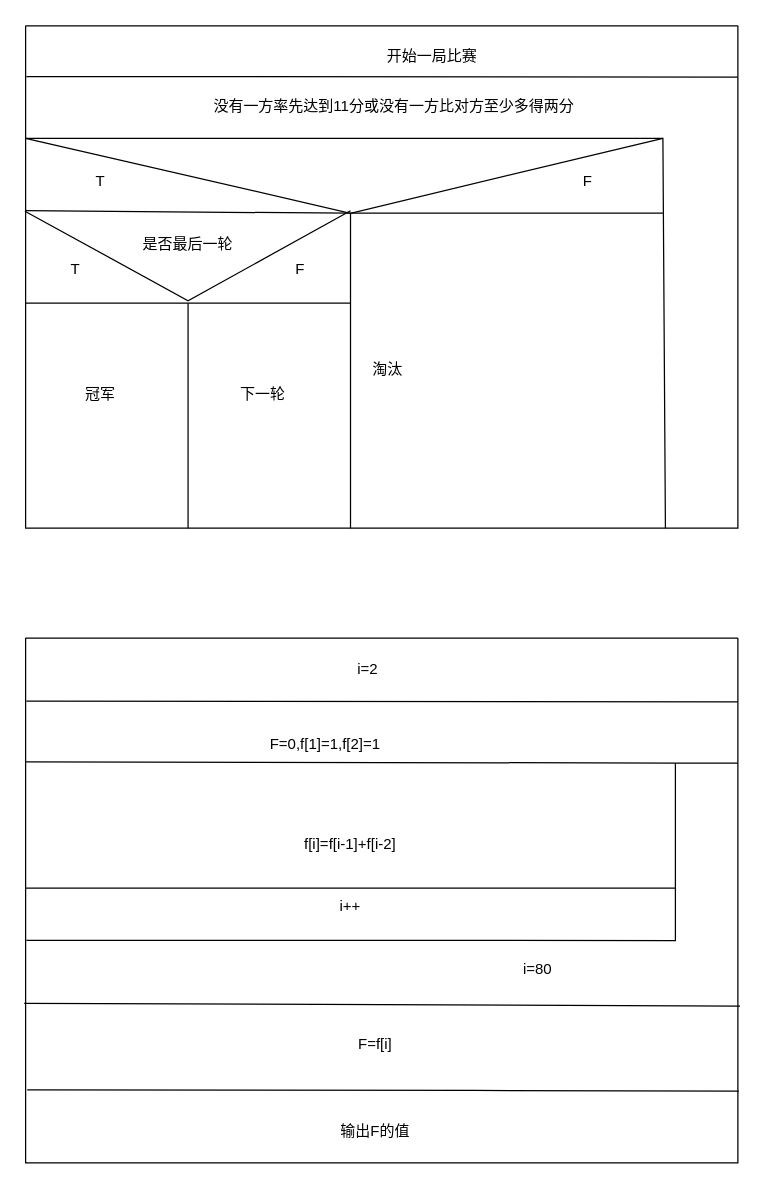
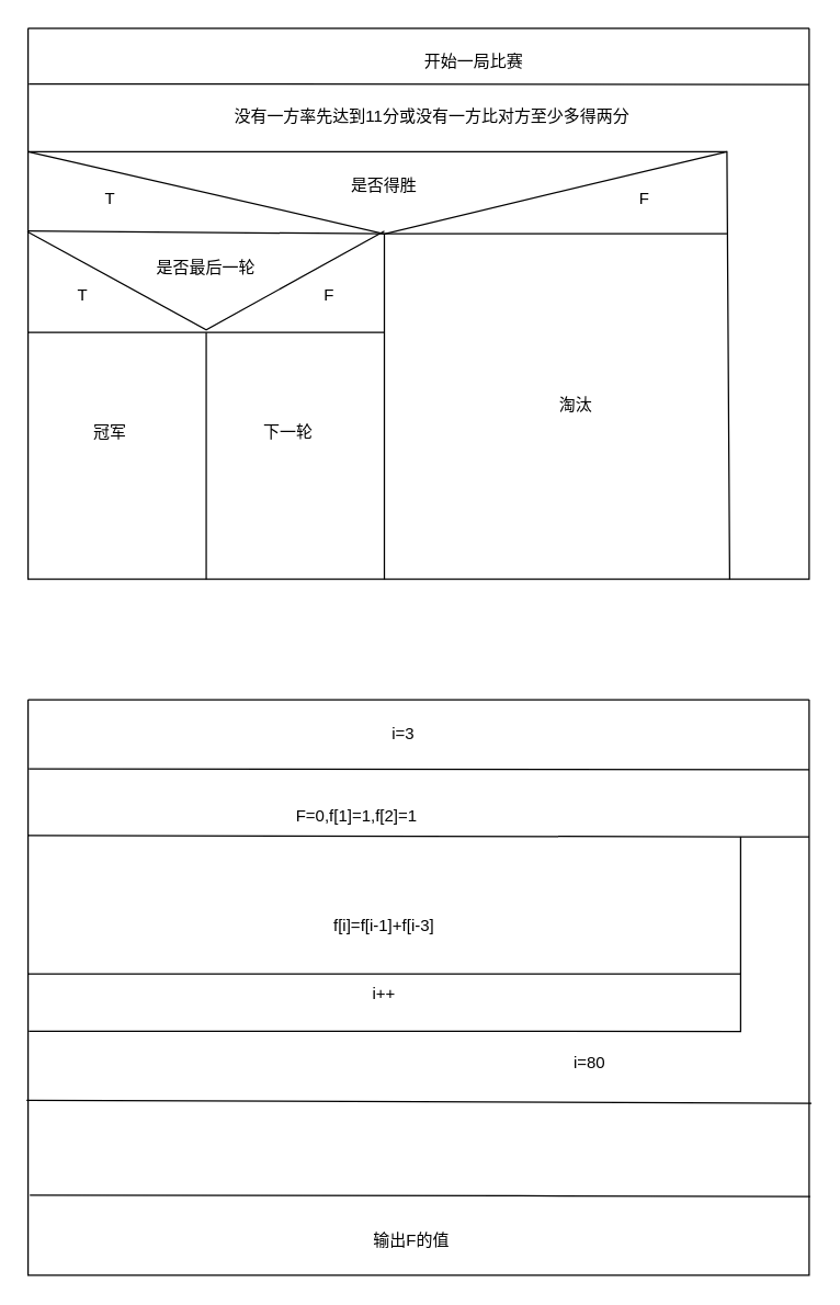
  <mxCell id="0" />
  <mxCell id="1" parent="0" />
  <mxCell id="2" value="" style="swimlane;startSize=0;" vertex="1" parent="1"><mxGeometry x="20" y="20" width="570" height="402" as="geometry" /></mxCell>
  <mxCell id="3" value="没有一方率先达到11分或没有一方比对方至少多得两分" style="text;html=1;strokeColor=none;fillColor=none;align=center;verticalAlign=middle;whiteSpace=wrap;rounded=0;" vertex="1" parent="2"><mxGeometry x="90" y="50" width="410" height="30" as="geometry" /></mxCell>
  <mxCell id="4" value="" style="endArrow=none;html=1;rounded=0;" edge="1" parent="2"><mxGeometry width="50" height="50" relative="1" as="geometry"><mxPoint y="90" as="sourcePoint" /><mxPoint x="510" y="90" as="targetPoint" /><Array as="points"><mxPoint x="260" y="150" /></Array></mxGeometry></mxCell>
+ <mxCell id="5" value="是否得胜" style="text;html=1;strokeColor=none;fillColor=none;align=center;verticalAlign=middle;whiteSpace=wrap;rounded=0;" vertex="1" parent="2"><mxGeometry x="230" y="100" width="60" height="30" as="geometry" /></mxCell>
  <mxCell id="6" value="" style="endArrow=none;html=1;rounded=0;exitX=0;exitY=0.368;exitDx=0;exitDy=0;exitPerimeter=0;" edge="1" parent="2" source="2"><mxGeometry width="50" height="50" relative="1" as="geometry"><mxPoint x="210" y="220" as="sourcePoint" /><mxPoint x="510" y="150" as="targetPoint" /><Array as="points"><mxPoint x="260" y="150" /></Array></mxGeometry></mxCell>
  <mxCell id="7" value="T" style="text;html=1;strokeColor=none;fillColor=none;align=center;verticalAlign=middle;whiteSpace=wrap;rounded=0;" vertex="1" parent="2"><mxGeometry x="30" y="110" width="60" height="30" as="geometry" /></mxCell>
  <mxCell id="8" value="F" style="text;html=1;strokeColor=none;fillColor=none;align=center;verticalAlign=middle;whiteSpace=wrap;rounded=0;" vertex="1" parent="2"><mxGeometry x="420" y="110" width="60" height="30" as="geometry" /></mxCell>
- <mxCell id="9" value="淘汰" style="text;html=1;strokeColor=none;fillColor=none;align=center;verticalAlign=middle;whiteSpace=wrap;rounded=0;" vertex="1" parent="2"><mxGeometry x="260" y="260" width="60" height="30" as="geometry" /></mxCell>
+ <mxCell id="9" value="淘汰" style="text;html=1;strokeColor=none;fillColor=none;align=center;verticalAlign=middle;whiteSpace=wrap;rounded=0;" vertex="1" parent="2"><mxGeometry x="370" y="260" width="60" height="30" as="geometry" /></mxCell>
  <mxCell id="10" value="" style="endArrow=none;html=1;rounded=0;exitX=-0.001;exitY=0.369;exitDx=0;exitDy=0;exitPerimeter=0;" edge="1" parent="2" source="2"><mxGeometry width="50" height="50" relative="1" as="geometry"><mxPoint x="100" y="260" as="sourcePoint" /><mxPoint x="260" y="148" as="targetPoint" /><Array as="points"><mxPoint x="130" y="220" /></Array></mxGeometry></mxCell>
  <mxCell id="11" value="是否最后一轮" style="text;html=1;strokeColor=none;fillColor=none;align=center;verticalAlign=middle;whiteSpace=wrap;rounded=0;" vertex="1" parent="2"><mxGeometry x="80" y="160" width="100" height="30" as="geometry" /></mxCell>
  <mxCell id="12" value="T" style="text;html=1;strokeColor=none;fillColor=none;align=center;verticalAlign=middle;whiteSpace=wrap;rounded=0;" vertex="1" parent="2"><mxGeometry x="10" y="180" width="60" height="30" as="geometry" /></mxCell>
  <mxCell id="13" value="F" style="text;html=1;strokeColor=none;fillColor=none;align=center;verticalAlign=middle;whiteSpace=wrap;rounded=0;" vertex="1" parent="2"><mxGeometry x="190" y="180" width="60" height="30" as="geometry" /></mxCell>
  <mxCell id="14" value="冠军" style="text;html=1;strokeColor=none;fillColor=none;align=center;verticalAlign=middle;whiteSpace=wrap;rounded=0;" vertex="1" parent="2"><mxGeometry x="30" y="280" width="60" height="30" as="geometry" /></mxCell>
  <mxCell id="15" value="下一轮" style="text;html=1;strokeColor=none;fillColor=none;align=center;verticalAlign=middle;whiteSpace=wrap;rounded=0;" vertex="1" parent="2"><mxGeometry x="160" y="280" width="60" height="30" as="geometry" /></mxCell>
  <mxCell id="16" style="edgeStyle=orthogonalEdgeStyle;rounded=0;orthogonalLoop=1;jettySize=auto;html=1;exitX=0.5;exitY=1;exitDx=0;exitDy=0;" edge="1" parent="2" source="8" target="8"><mxGeometry relative="1" as="geometry" /></mxCell>
  <mxCell id="17" value="开始一局比赛" style="text;html=1;strokeColor=none;fillColor=none;align=center;verticalAlign=middle;whiteSpace=wrap;rounded=0;" vertex="1" parent="2"><mxGeometry x="277.5" y="10" width="95" height="30" as="geometry" /></mxCell>
  <mxCell id="18" value="" style="endArrow=none;html=1;rounded=0;" edge="1" parent="1"><mxGeometry width="50" height="50" relative="1" as="geometry"><mxPoint x="20" y="110" as="sourcePoint" /><mxPoint x="532" y="422" as="targetPoint" /><Array as="points"><mxPoint x="530" y="110" /></Array></mxGeometry></mxCell>
  <mxCell id="19" value="" style="endArrow=none;html=1;rounded=0;" edge="1" parent="1"><mxGeometry width="50" height="50" relative="1" as="geometry"><mxPoint x="280" y="422" as="sourcePoint" /><mxPoint x="280" y="170" as="targetPoint" /></mxGeometry></mxCell>
  <mxCell id="20" value="" style="endArrow=none;html=1;rounded=0;" edge="1" parent="1"><mxGeometry width="50" height="50" relative="1" as="geometry"><mxPoint x="20" y="242" as="sourcePoint" /><mxPoint x="280" y="242" as="targetPoint" /><Array as="points"><mxPoint x="150" y="242" /></Array></mxGeometry></mxCell>
  <mxCell id="21" value="" style="endArrow=none;html=1;rounded=0;" edge="1" parent="1"><mxGeometry width="50" height="50" relative="1" as="geometry"><mxPoint x="150" y="242" as="sourcePoint" /><mxPoint x="150" y="422" as="targetPoint" /></mxGeometry></mxCell>
  <mxCell id="22" value="" style="swimlane;startSize=0;" vertex="1" parent="1"><mxGeometry x="20" y="510" width="570" height="420" as="geometry" /></mxCell>
  <mxCell id="23" value="i=80" style="text;html=1;strokeColor=none;fillColor=none;align=center;verticalAlign=middle;whiteSpace=wrap;rounded=0;" vertex="1" parent="22"><mxGeometry x="380" y="250" width="60" height="30" as="geometry" /></mxCell>
- <mxCell id="24" value="i=2" style="text;html=1;strokeColor=none;fillColor=none;align=center;verticalAlign=middle;whiteSpace=wrap;rounded=0;" vertex="1" parent="22"><mxGeometry x="244" y="10" width="60" height="30" as="geometry" /></mxCell>
+ <mxCell id="24" value="i=3" style="text;html=1;strokeColor=none;fillColor=none;align=center;verticalAlign=middle;whiteSpace=wrap;rounded=0;" vertex="1" parent="22"><mxGeometry x="244" y="10" width="60" height="30" as="geometry" /></mxCell>
  <mxCell id="25" value="输出F的值" style="text;html=1;strokeColor=none;fillColor=none;align=center;verticalAlign=middle;whiteSpace=wrap;rounded=0;" vertex="1" parent="22"><mxGeometry x="250" y="380" width="60" height="30" as="geometry" /></mxCell>
  <mxCell id="26" value="" style="endArrow=none;html=1;rounded=0;" edge="1" parent="22"><mxGeometry width="50" height="50" relative="1" as="geometry"><mxPoint y="200" as="sourcePoint" /><mxPoint x="520" y="200" as="targetPoint" /></mxGeometry></mxCell>
  <mxCell id="27" value="i++" style="text;html=1;strokeColor=none;fillColor=none;align=center;verticalAlign=middle;whiteSpace=wrap;rounded=0;" vertex="1" parent="22"><mxGeometry x="230" y="200" width="60" height="30" as="geometry" /></mxCell>
  <mxCell id="28" value="F=0,f[1]=1,f[2]=1" style="text;html=1;strokeColor=none;fillColor=none;align=center;verticalAlign=middle;whiteSpace=wrap;rounded=0;" vertex="1" parent="22"><mxGeometry x="210" y="70" width="60" height="30" as="geometry" /></mxCell>
- <mxCell id="29" value="f[i]=f[i-1]+f[i-2]" style="text;html=1;strokeColor=none;fillColor=none;align=center;verticalAlign=middle;whiteSpace=wrap;rounded=0;" vertex="1" parent="22"><mxGeometry x="180" y="150" width="160" height="30" as="geometry" /></mxCell>
- <mxCell id="30" value="F=f[i]" style="text;html=1;strokeColor=none;fillColor=none;align=center;verticalAlign=middle;whiteSpace=wrap;rounded=0;" vertex="1" parent="22"><mxGeometry x="250" y="310" width="60" height="30" as="geometry" /></mxCell>
+ <mxCell id="29" value="f[i]=f[i-1]+f[i-3]" style="text;html=1;strokeColor=none;fillColor=none;align=center;verticalAlign=middle;whiteSpace=wrap;rounded=0;" vertex="1" parent="22"><mxGeometry x="180" y="150" width="160" height="30" as="geometry" /></mxCell>
  <mxCell id="31" value="" style="endArrow=none;html=1;rounded=0;exitX=0.001;exitY=0.576;exitDx=0;exitDy=0;exitPerimeter=0;" edge="1" parent="1" source="22"><mxGeometry width="50" height="50" relative="1" as="geometry"><mxPoint x="20" y="820" as="sourcePoint" /><mxPoint x="540" y="610" as="targetPoint" /><Array as="points"><mxPoint x="540" y="752" /><mxPoint x="540" y="710" /></Array></mxGeometry></mxCell>
  <mxCell id="32" value="" style="endArrow=none;html=1;rounded=0;exitX=0.001;exitY=0.101;exitDx=0;exitDy=0;exitPerimeter=0;" edge="1" parent="1" source="2"><mxGeometry width="50" height="50" relative="1" as="geometry"><mxPoint x="270" y="190" as="sourcePoint" /><mxPoint x="590" y="61" as="targetPoint" /></mxGeometry></mxCell>
  <mxCell id="33" value="" style="endArrow=none;html=1;rounded=0;exitX=0.001;exitY=0.12;exitDx=0;exitDy=0;exitPerimeter=0;" edge="1" parent="1" source="22"><mxGeometry width="50" height="50" relative="1" as="geometry"><mxPoint x="160" y="620" as="sourcePoint" /><mxPoint x="590" y="561" as="targetPoint" /></mxGeometry></mxCell>
  <mxCell id="34" value="" style="endArrow=none;html=1;rounded=0;exitX=0.004;exitY=0.861;exitDx=0;exitDy=0;exitPerimeter=0;entryX=1.003;entryY=0.863;entryDx=0;entryDy=0;entryPerimeter=0;" edge="1" parent="1"><mxGeometry width="50" height="50" relative="1" as="geometry"><mxPoint x="21.28" y="871.62" as="sourcePoint" /><mxPoint x="590.71" y="872.46" as="targetPoint" /><Array as="points"><mxPoint x="379" y="872" /></Array></mxGeometry></mxCell>
  <mxCell id="35" value="" style="endArrow=none;html=1;rounded=0;" edge="1" parent="1"><mxGeometry width="50" height="50" relative="1" as="geometry"><mxPoint x="20" y="609" as="sourcePoint" /><mxPoint x="590" y="610" as="targetPoint" /><Array as="points"><mxPoint x="540" y="610" /></Array></mxGeometry></mxCell>
  <mxCell id="36" value="" style="endArrow=none;html=1;rounded=0;exitX=-0.002;exitY=0.696;exitDx=0;exitDy=0;exitPerimeter=0;entryX=1.003;entryY=0.701;entryDx=0;entryDy=0;entryPerimeter=0;" edge="1" parent="1" source="22" target="22"><mxGeometry width="50" height="50" relative="1" as="geometry"><mxPoint x="270" y="810" as="sourcePoint" /><mxPoint x="580" y="802" as="targetPoint" /></mxGeometry></mxCell>
